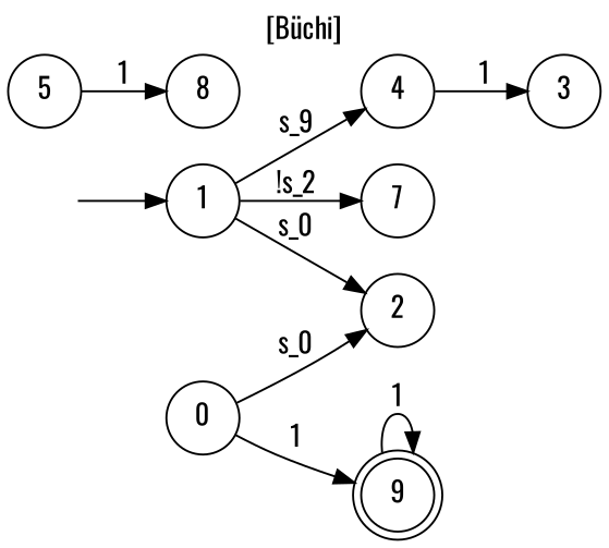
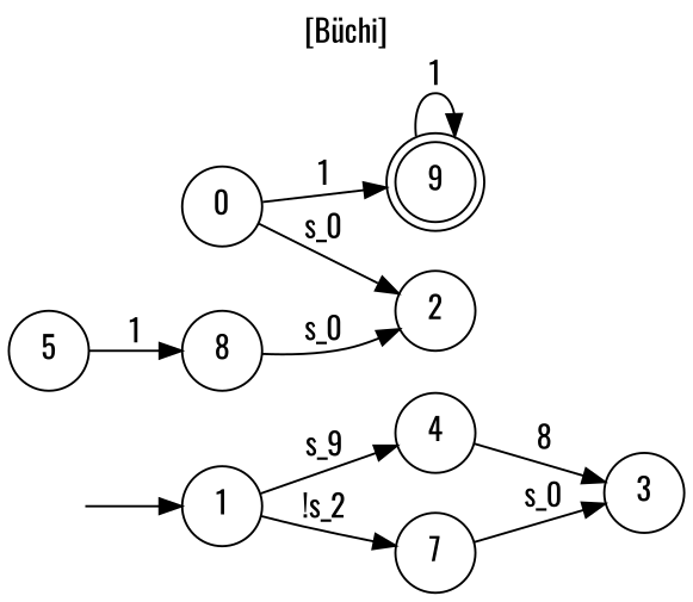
  digraph {
    fontname=Oswald
    label="[Büchi]"
    labelloc=t
    rankdir=LR
    node [fontname=Oswald shape=circle]
    edge [fontname=Oswald]
    I [style=invis width=0]
    n2 [label=1]
    n3 [label=4]
    n4 [label=7]
    n5 [label=3]
    n6 [label=0]
    n7 [label=9 peripheries=2]
    n8 [label=2]
    n9 [label=5]
    n10 [label=8]
    I -> n2
    n2 -> n3 [label=s_9]
    n2 -> n4 [label="!s_2"]
-   n3 -> n5 [label=1]
+   n3 -> n5 [label=8]
+   n4 -> n5 [label=s_0]
    n6 -> n7 [label=1]
    n6 -> n8 [label=s_0]
    n7 -> n7 [label=1]
    n9 -> n10 [label=1]
-   n2 -> n8 [label=s_0]
+   n10 -> n8 [label=s_0]
  }
